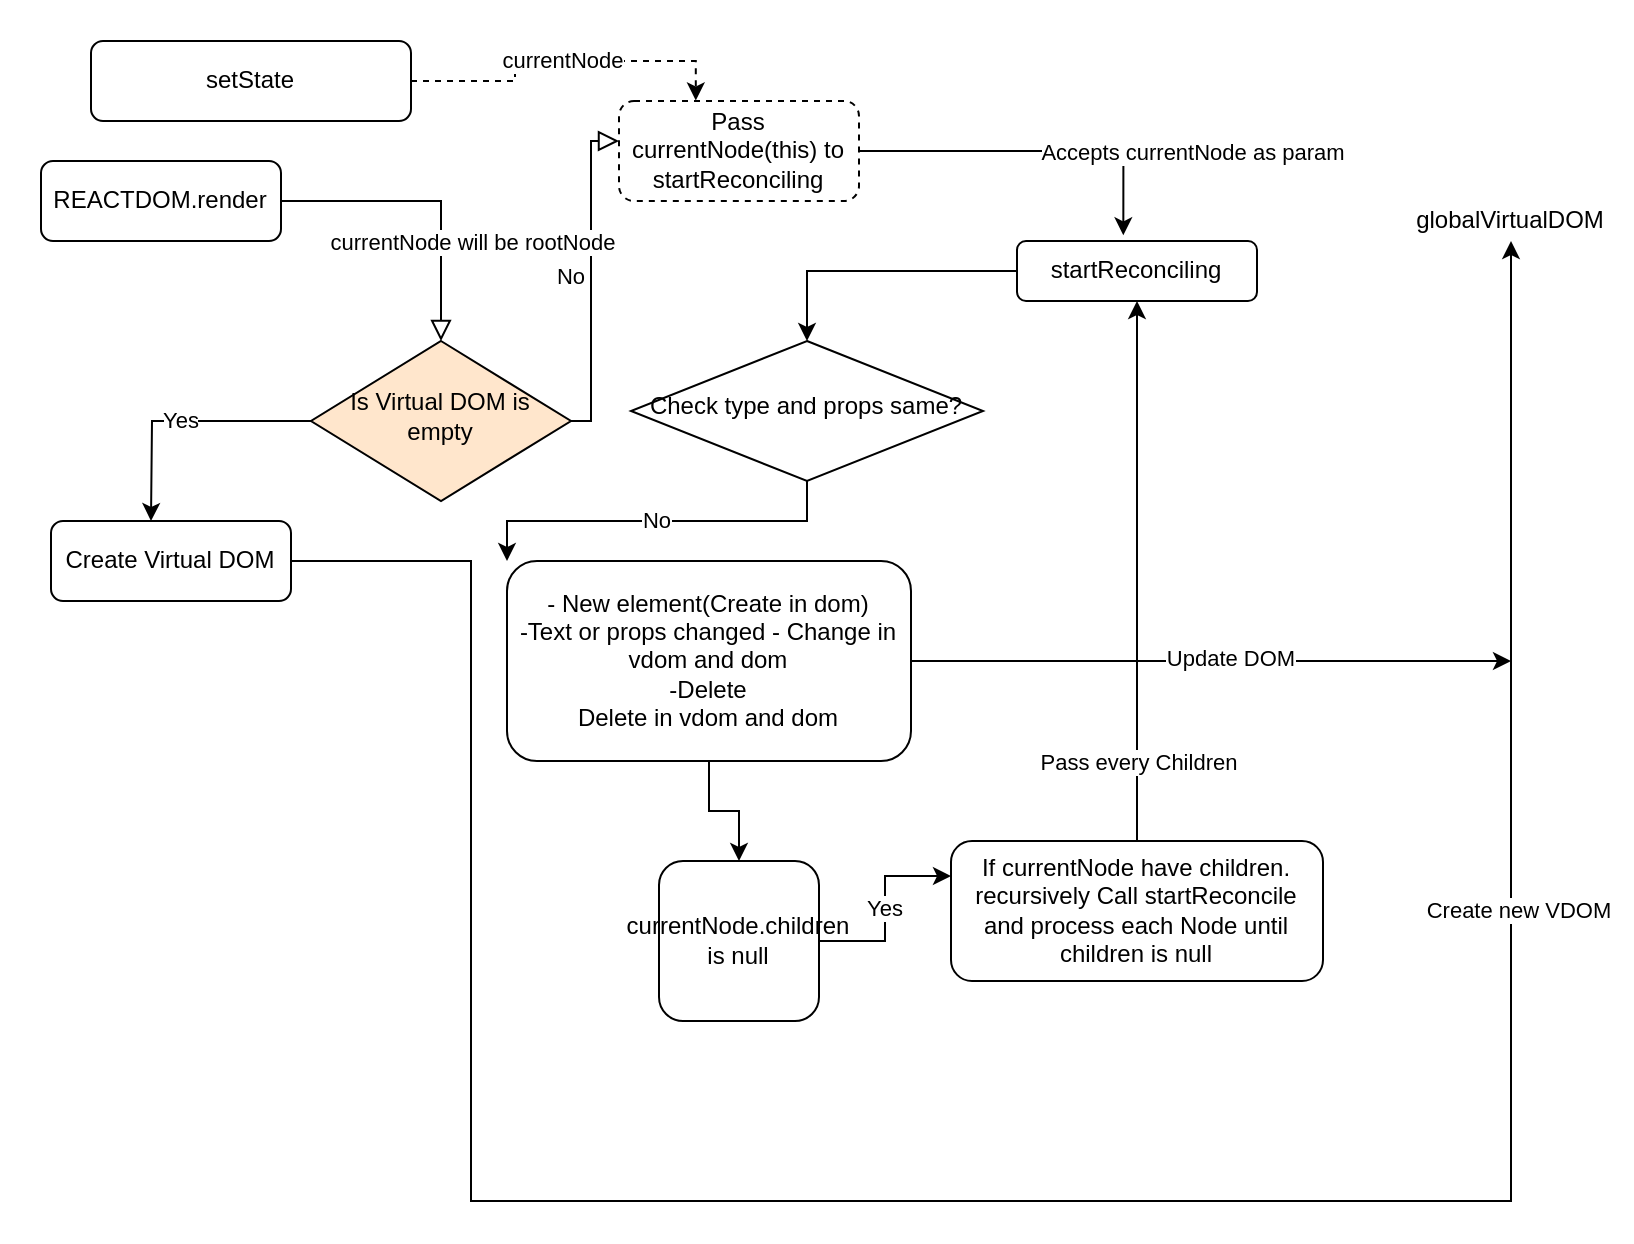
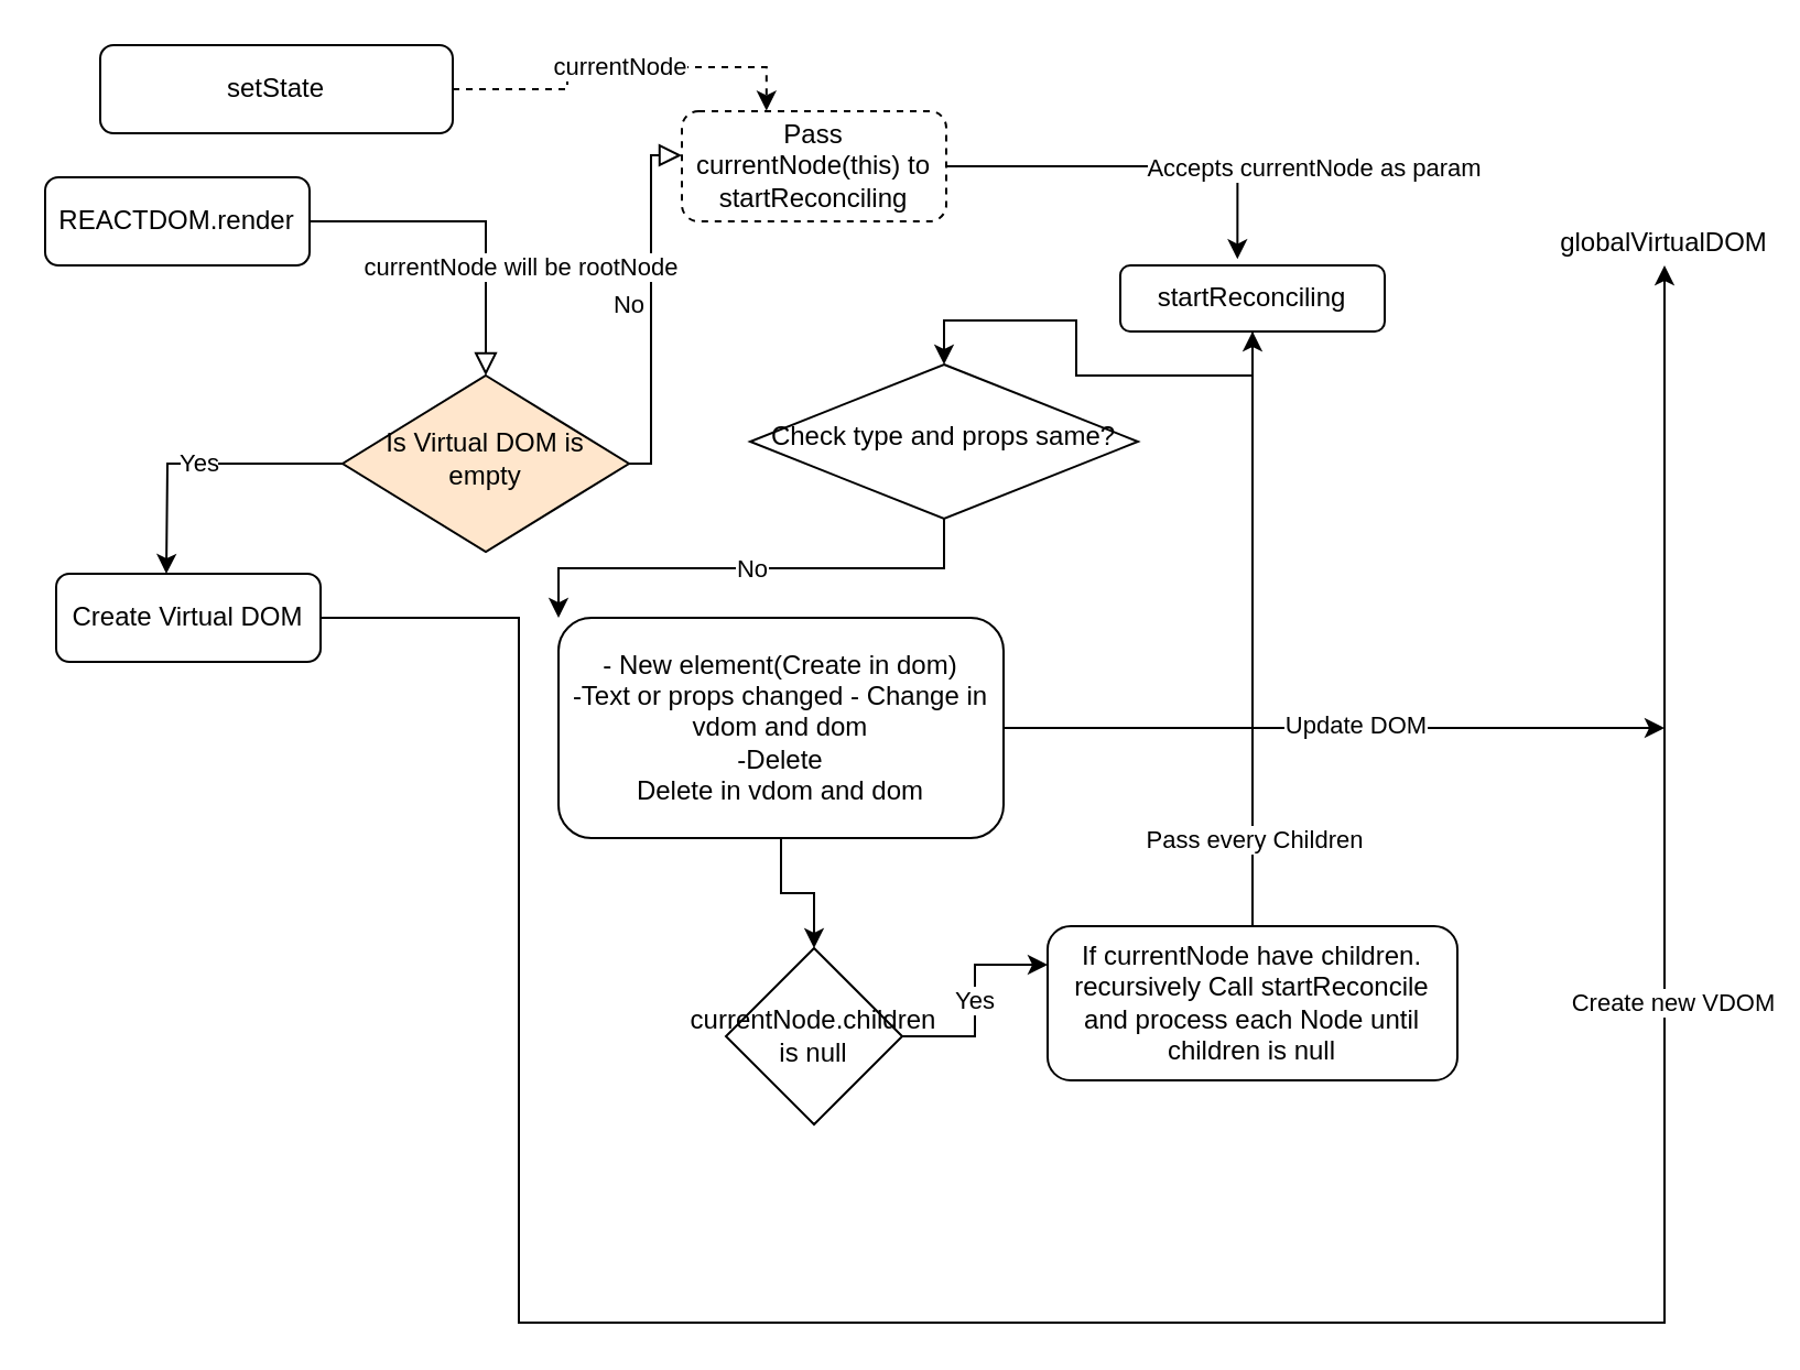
  <mxCell id="0" />
  <mxCell id="1" parent="0" />
  <mxCell id="2" value="" style="rounded=0;html=1;jettySize=auto;orthogonalLoop=1;fontSize=11;endArrow=block;endFill=0;endSize=8;strokeWidth=1;shadow=0;labelBackgroundColor=none;edgeStyle=orthogonalEdgeStyle;" parent="1" source="3" target="7" edge="1"><mxGeometry relative="1" as="geometry" /></mxCell>
  <mxCell id="3" value="REACTDOM.render" style="rounded=1;whiteSpace=wrap;html=1;fontSize=12;glass=0;strokeWidth=1;shadow=0;" parent="1" vertex="1"><mxGeometry x="20" y="80" width="120" height="40" as="geometry" /></mxCell>
  <mxCell id="4" value="No" style="edgeStyle=orthogonalEdgeStyle;rounded=0;html=1;jettySize=auto;orthogonalLoop=1;fontSize=11;endArrow=block;endFill=0;endSize=8;strokeWidth=1;shadow=0;labelBackgroundColor=none;" parent="1" source="7" target="10" edge="1"><mxGeometry y="10" relative="1" as="geometry"><mxPoint as="offset" /><Array as="points"><mxPoint x="295" y="210" /><mxPoint x="295" y="70" /></Array></mxGeometry></mxCell>
  <mxCell id="5" value="currentNode will be rootNode" style="edgeLabel;html=1;align=center;verticalAlign=middle;resizable=0;points=[];" parent="4" vertex="1" connectable="0"><mxGeometry x="-0.246" y="-3" relative="1" as="geometry"><mxPoint x="-63" y="-38" as="offset" /></mxGeometry></mxCell>
  <mxCell id="6" value="Yes" style="edgeStyle=orthogonalEdgeStyle;rounded=0;orthogonalLoop=1;jettySize=auto;html=1;" parent="1" source="7" edge="1"><mxGeometry relative="1" as="geometry"><mxPoint x="75" y="260" as="targetPoint" /></mxGeometry></mxCell>
  <mxCell id="7" value="Is Virtual DOM is empty" style="rhombus;whiteSpace=wrap;html=1;shadow=0;fontFamily=Helvetica;fontSize=12;align=center;strokeWidth=1;spacing=6;spacingTop=-4;fillColor=#ffe6cc;" parent="1" vertex="1"><mxGeometry x="155" y="170" width="130" height="80" as="geometry" /></mxCell>
  <mxCell id="8" style="edgeStyle=orthogonalEdgeStyle;rounded=0;orthogonalLoop=1;jettySize=auto;html=1;entryX=0.443;entryY=-0.095;entryDx=0;entryDy=0;entryPerimeter=0;" parent="1" source="10" target="18" edge="1"><mxGeometry relative="1" as="geometry" /></mxCell>
  <mxCell id="9" value="Accepts currentNode as param" style="edgeLabel;html=1;align=center;verticalAlign=middle;resizable=0;points=[];" vertex="1" connectable="0" parent="8"><mxGeometry x="-0.068" y="1" relative="1" as="geometry"><mxPoint x="85" y="1" as="offset" /></mxGeometry></mxCell>
  <mxCell id="10" value="Pass currentNode(this) to startReconciling" style="rounded=1;whiteSpace=wrap;html=1;fontSize=12;glass=0;strokeWidth=1;shadow=0;dashed=1;" parent="1" vertex="1"><mxGeometry x="309" y="50" width="120" height="50" as="geometry" /></mxCell>
  <mxCell id="11" style="edgeStyle=orthogonalEdgeStyle;rounded=0;orthogonalLoop=1;jettySize=auto;html=1;entryX=0.5;entryY=1;entryDx=0;entryDy=0;" parent="1" source="13" target="14" edge="1"><mxGeometry relative="1" as="geometry"><Array as="points"><mxPoint x="235" y="600" /><mxPoint x="755" y="600" /></Array></mxGeometry></mxCell>
  <mxCell id="12" value="Create new VDOM" style="edgeLabel;html=1;align=center;verticalAlign=middle;resizable=0;points=[];" parent="11" vertex="1" connectable="0"><mxGeometry x="0.526" y="-3" relative="1" as="geometry"><mxPoint as="offset" /></mxGeometry></mxCell>
  <mxCell id="13" value="Create Virtual DOM" style="rounded=1;whiteSpace=wrap;html=1;fontSize=12;glass=0;strokeWidth=1;shadow=0;" parent="1" vertex="1"><mxGeometry x="25" y="260" width="120" height="40" as="geometry" /></mxCell>
  <mxCell id="14" value="globalVirtualDOM" style="text;html=1;strokeColor=none;fillColor=none;align=center;verticalAlign=middle;whiteSpace=wrap;rounded=0;" parent="1" vertex="1"><mxGeometry x="715" y="100" width="80" height="20" as="geometry" /></mxCell>
  <mxCell id="15" value="currentNode" style="edgeStyle=orthogonalEdgeStyle;rounded=0;orthogonalLoop=1;jettySize=auto;html=1;entryX=0.32;entryY=-0.005;entryDx=0;entryDy=0;entryPerimeter=0;dashed=1;" parent="1" source="16" target="10" edge="1"><mxGeometry relative="1" as="geometry" /></mxCell>
  <mxCell id="16" value="setState" style="rounded=1;whiteSpace=wrap;html=1;fontSize=12;glass=0;strokeWidth=1;shadow=0;" parent="1" vertex="1"><mxGeometry x="45" y="20" width="160" height="40" as="geometry" /></mxCell>
  <mxCell id="17" style="edgeStyle=orthogonalEdgeStyle;rounded=0;orthogonalLoop=1;jettySize=auto;html=1;entryX=0.5;entryY=0;entryDx=0;entryDy=0;" parent="1" source="18" target="20" edge="1"><mxGeometry relative="1" as="geometry" /></mxCell>
  <mxCell id="18" value="startReconciling" style="rounded=1;whiteSpace=wrap;html=1;fontSize=12;glass=0;strokeWidth=1;shadow=0;" parent="1" vertex="1"><mxGeometry x="508" y="120" width="120" height="30" as="geometry" /></mxCell>
  <mxCell id="19" value="No" style="edgeStyle=orthogonalEdgeStyle;rounded=0;orthogonalLoop=1;jettySize=auto;html=1;entryX=0;entryY=0;entryDx=0;entryDy=0;" parent="1" source="20" target="24" edge="1"><mxGeometry relative="1" as="geometry" /></mxCell>
- <mxCell id="20" value="Check type and props same?" style="rhombus;whiteSpace=wrap;html=1;shadow=0;fontFamily=Helvetica;fontSize=12;align=center;strokeWidth=1;spacing=6;spacingTop=-4;" parent="1" vertex="1"><mxGeometry x="315" y="170" width="176" height="70" as="geometry" /></mxCell>
+ <mxCell id="20" value="Check type and props same?" style="rhombus;whiteSpace=wrap;html=1;shadow=0;fontFamily=Helvetica;fontSize=12;align=center;strokeWidth=1;spacing=6;spacingTop=-4;" parent="1" vertex="1"><mxGeometry x="340" y="165" width="176" height="70" as="geometry" /></mxCell>
  <mxCell id="21" style="edgeStyle=orthogonalEdgeStyle;rounded=0;orthogonalLoop=1;jettySize=auto;html=1;" parent="1" source="24" target="29" edge="1"><mxGeometry relative="1" as="geometry" /></mxCell>
  <mxCell id="22" style="edgeStyle=orthogonalEdgeStyle;rounded=0;orthogonalLoop=1;jettySize=auto;html=1;" parent="1" source="24" edge="1"><mxGeometry relative="1" as="geometry"><mxPoint x="755" y="330" as="targetPoint" /></mxGeometry></mxCell>
  <mxCell id="23" value="Update DOM" style="edgeLabel;html=1;align=center;verticalAlign=middle;resizable=0;points=[];" parent="22" vertex="1" connectable="0"><mxGeometry x="0.064" y="2" relative="1" as="geometry"><mxPoint as="offset" /></mxGeometry></mxCell>
  <mxCell id="24" value="- New element(Create in dom)&lt;br&gt;-Text or props changed - Change in vdom and dom&lt;br&gt;-Delete&lt;br&gt;Delete in vdom and dom" style="rounded=1;whiteSpace=wrap;html=1;fontSize=12;glass=0;strokeWidth=1;shadow=0;" parent="1" vertex="1"><mxGeometry x="253" y="280" width="202" height="100" as="geometry" /></mxCell>
  <mxCell id="25" style="edgeStyle=orthogonalEdgeStyle;rounded=0;orthogonalLoop=1;jettySize=auto;html=1;entryX=0.5;entryY=1;entryDx=0;entryDy=0;" parent="1" source="27" target="18" edge="1"><mxGeometry relative="1" as="geometry" /></mxCell>
  <mxCell id="26" value="Pass every Children" style="edgeLabel;html=1;align=center;verticalAlign=middle;resizable=0;points=[];" vertex="1" connectable="0" parent="25"><mxGeometry x="-0.877" y="-1" relative="1" as="geometry"><mxPoint x="-1" y="-23" as="offset" /></mxGeometry></mxCell>
  <mxCell id="27" value="If currentNode have children. recursively Call startReconcile and process each Node until children is null&lt;br&gt;" style="rounded=1;whiteSpace=wrap;html=1;fontSize=12;glass=0;strokeWidth=1;shadow=0;" parent="1" vertex="1"><mxGeometry x="475" y="420" width="186" height="70" as="geometry" /></mxCell>
  <mxCell id="28" value="Yes" style="edgeStyle=orthogonalEdgeStyle;rounded=0;orthogonalLoop=1;jettySize=auto;html=1;entryX=0;entryY=0.25;entryDx=0;entryDy=0;" parent="1" source="29" target="27" edge="1"><mxGeometry relative="1" as="geometry" /></mxCell>
- <mxCell id="29" value="currentNode.children is null" style="whiteSpace=wrap;html=1;rounded=1;" parent="1" vertex="1"><mxGeometry x="329" y="430" width="80" height="80" as="geometry" /></mxCell>
+ <mxCell id="29" value="currentNode.children is null" style="rhombus;whiteSpace=wrap;html=1;" parent="1" vertex="1"><mxGeometry x="329" y="430" width="80" height="80" as="geometry" /></mxCell>
